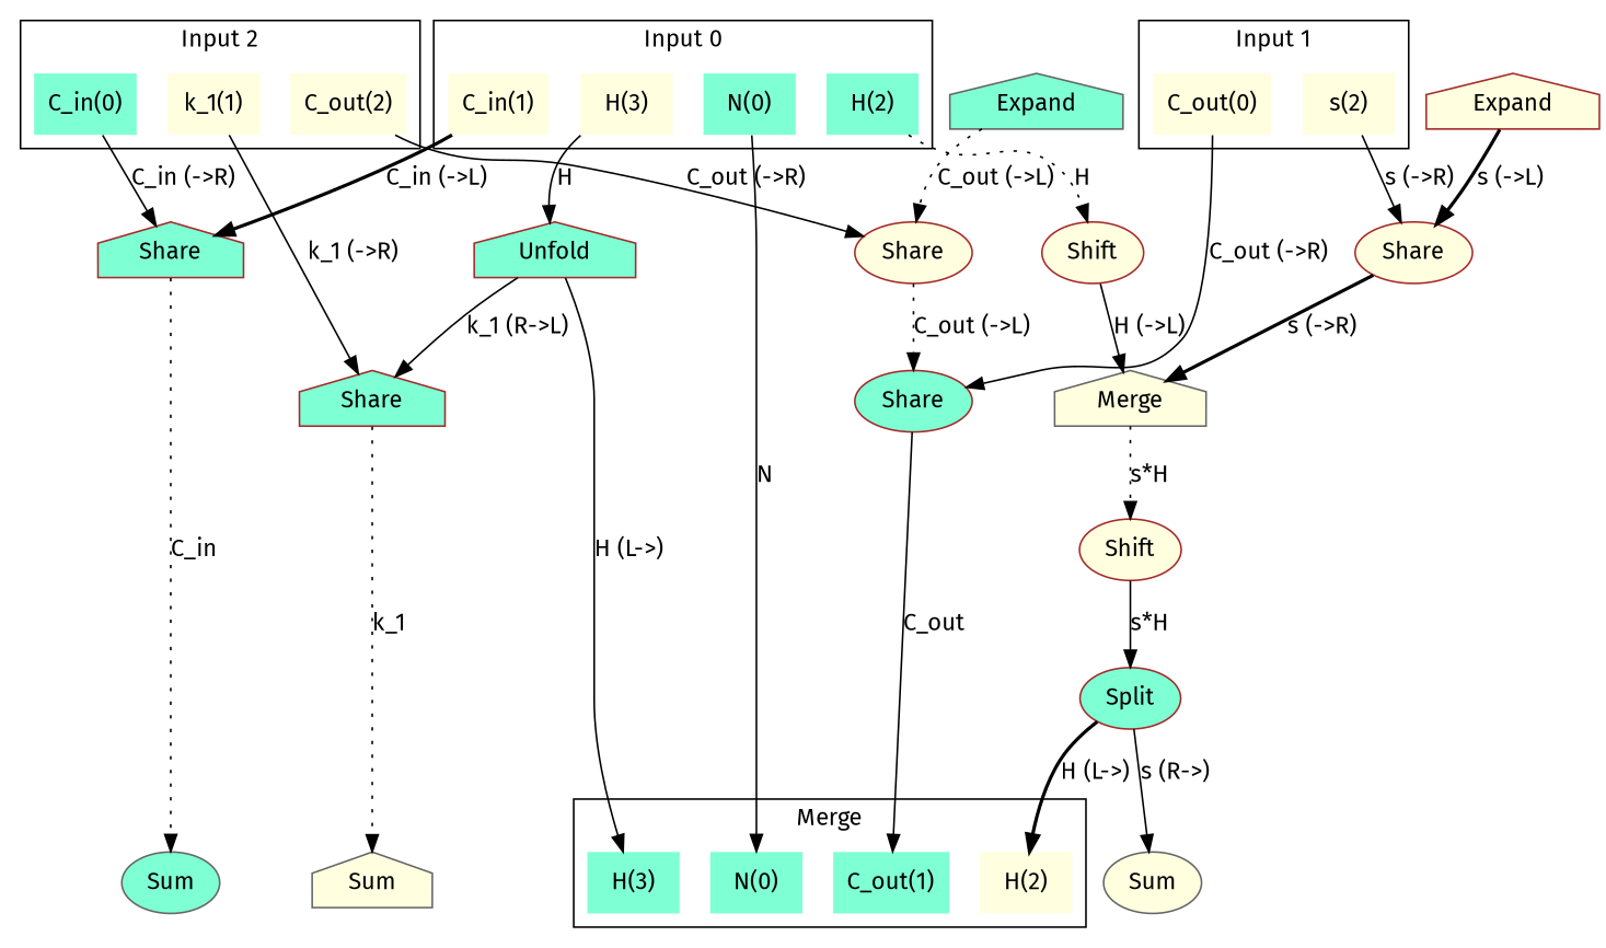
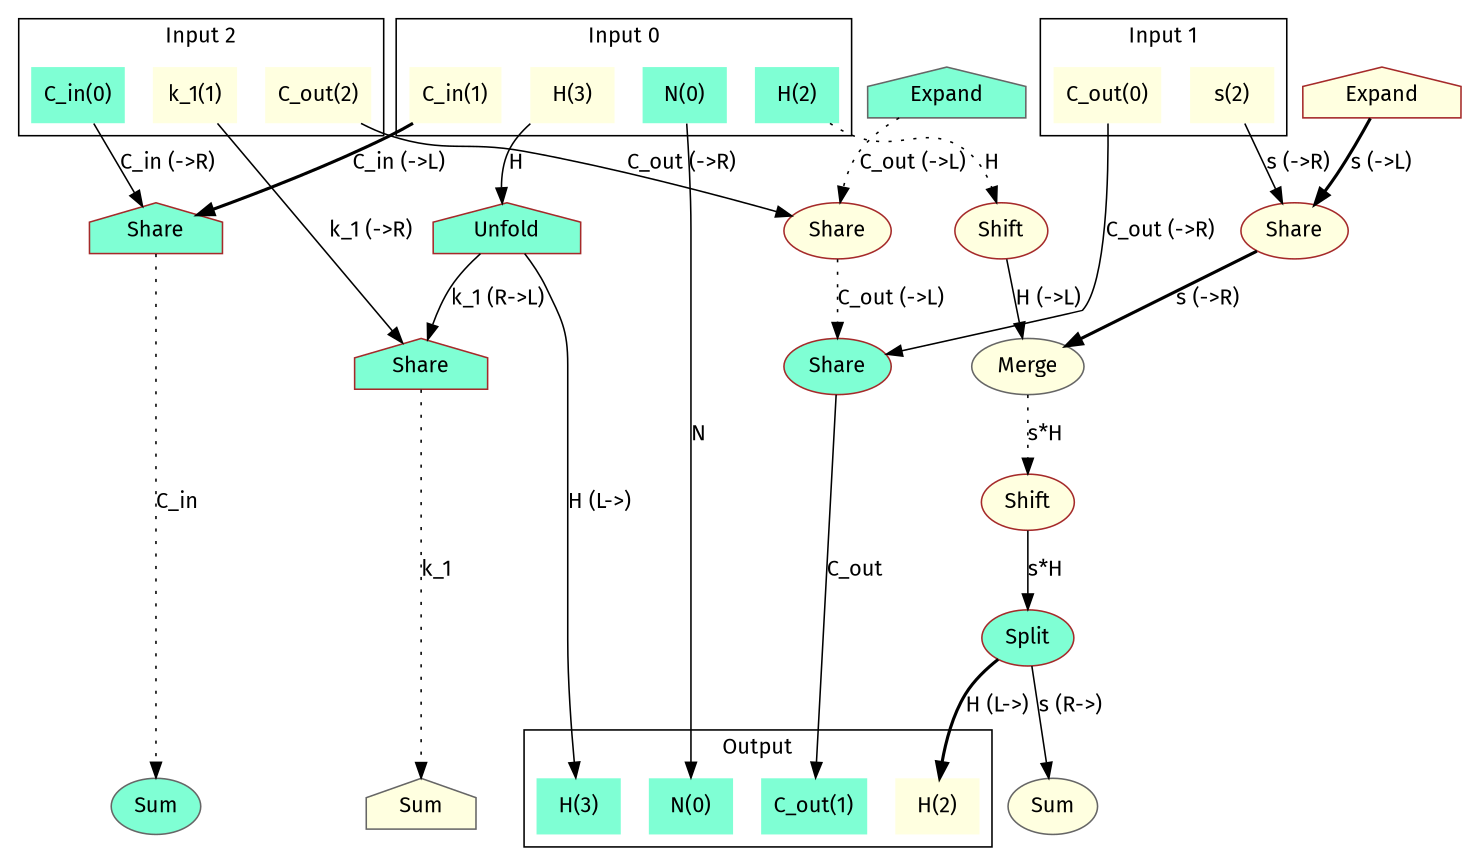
  digraph {
    fontname="Fira Sans"
    newrank=true
    node [color=brown fillcolor=lightyellow fontname="Fira Sans" shape=none style=filled]
    edge [fontname="Fira Sans" style=solid]
    n1 [color=gray40 label=Sum shape=ellipse]
    n2 [color=gray40 label=Sum shape=house]
    n3 [color=gray40 fillcolor=aquamarine label=Sum shape=ellipse]
    n4 [color=gray40 fillcolor=aquamarine label="N(0)"]
    n5 [fillcolor=aquamarine label="C_out(1)"]
    n6 [color=gray40 label="H(2)"]
    n7 [color=gray40 fillcolor=aquamarine label="H(3)"]
    n8 [color=gray40 fillcolor=aquamarine label="N(0)"]
    n9 [label="C_in(1)"]
    n10 [color=gray40 fillcolor=aquamarine label="H(2)"]
    n11 [color=gray40 label="H(3)"]
    n12 [label="C_out(0)"]
    n13 [label="s(2)"]
    n14 [color=gray40 fillcolor=aquamarine label="C_in(0)"]
    n15 [label="k_1(1)"]
    n16 [label="C_out(2)"]
    n17 [fillcolor=aquamarine label=Share shape=house]
    n18 [label=Shift shape=ellipse]
    n19 [fillcolor=aquamarine label=Unfold shape=house]
    n20 [fillcolor=aquamarine label=Share shape=ellipse]
    n21 [label=Share shape=ellipse]
    n22 [fillcolor=aquamarine label=Share shape=house]
    n23 [label=Share shape=ellipse]
-   n24 [color=gray40 label=Merge shape=house]
+   n24 [color=gray40 label=Merge shape=ellipse]
    n25 [label=Shift shape=ellipse]
    n26 [color=gray40 fillcolor=aquamarine label=Expand shape=house]
    n27 [fillcolor=aquamarine label=Split shape=ellipse]
    n28 [label=Expand shape=house]
    subgraph sub_1 {
      rank=same
      n1
      n2
      n3
      n4
      n5
      n6
      n7
    }
    subgraph sub_2 {
      rank=same
      n8
      n9
      n10
      n11
      n12
      n13
      n14
      n15
      n16
    }
    subgraph cluster_3 {
-     label=Merge
+     label=Output
      n4
      n5
      n6
      n7
    }
    subgraph cluster_4 {
      label="Input 0"
      n8
      n9
      n10
      n11
    }
    subgraph cluster_5 {
      label="Input 1"
      n12
      n13
    }
    subgraph cluster_6 {
      label="Input 2"
      n14
      n15
      n16
    }
    n8 -> n4 [label=N]
    n9 -> n17 [label="C_in (->L)" style=bold]
    n10 -> n18 [label=H style=dotted]
    n11 -> n19 [label=H]
    n12 -> n20 [label="C_out (->R)"]
    n13 -> n21 [label="s (->R)"]
    n14 -> n17 [label="C_in (->R)"]
    n15 -> n22 [label="k_1 (->R)"]
    n16 -> n23 [label="C_out (->R)"]
    n17 -> n3 [label=C_in style=dotted]
    n18 -> n24 [label="H (->L)"]
    n19 -> n7 [label="H (L->)"]
    n19 -> n22 [label="k_1 (R->L)"]
    n20 -> n5 [label=C_out]
    n21 -> n24 [label="s (->R)" style=bold]
    n22 -> n2 [label=k_1 style=dotted]
    n23 -> n20 [label="C_out (->L)" style=dotted]
    n24 -> n25 [label="s*H" style=dotted]
    n25 -> n27 [label="s*H"]
    n26 -> n23 [label="C_out (->L)" style=dotted]
    n27 -> n1 [label="s (R->)"]
    n27 -> n6 [label="H (L->)" style=bold]
    n28 -> n21 [label="s (->L)" style=bold]
  }
